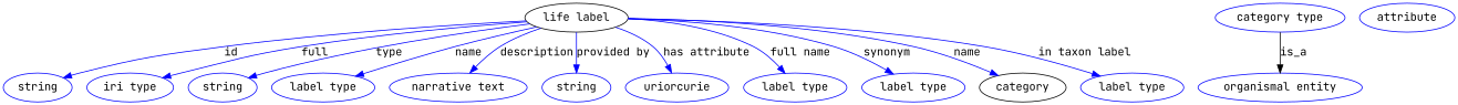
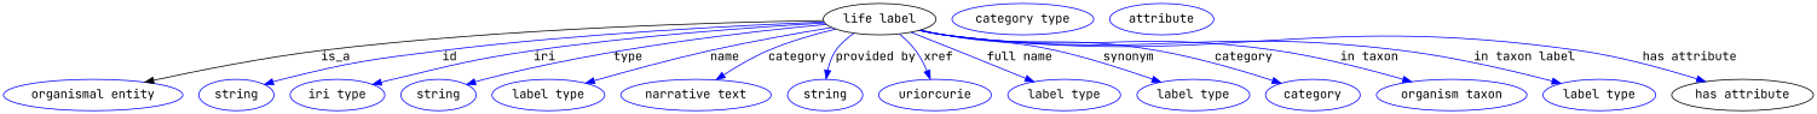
  digraph {
    fontname="JetBrains Mono"
    node [fontname="JetBrains Mono" color=blue]
    edge [fontname="JetBrains Mono" color=blue style=solid]
    n1 [height=0.5 label="life label" width=1.4985 color=""]
    "organismal entity" [height=0.5 width=2.5817]
    n3 [height=0.5 label=string width=1.0652]
    n4 [height=0.5 label="iri type" width=1.2277]
    n5 [height=0.5 label=string width=1.0652]
    n6 [height=0.5 label="label type" width=1.5707]
    n7 [height=0.5 label="narrative text" width=2.0943]
    n8 [height=0.5 label=string width=1.0652]
    n9 [height=0.5 label=uriorcurie width=1.5887]
    n10 [height=0.5 label="label type" width=1.5707]
    n11 [height=0.5 label="label type" width=1.5707]
-   category [height=0.5 width=1.4263 color=""]
+   category [height=0.5 width=1.4263]
+   n13 [height=0.5 label="organism taxon" width=2.3109]
    n14 [height=0.5 label="label type" width=1.5707]
+   "has attribute" [height=0.5 width=1.9859 color=""]
    n16 [height=0.5 label="category type" width=2.0762]
    n17 [height=0.5 label=attribute width=1.4443]
-   n16 -> "organismal entity" [label=is_a color="" style=""]
+   n1 -> "organismal entity" [label=is_a color="" style=""]
    n1 -> n3 [label=id]
-   n1 -> n4 [label=full]
+   n1 -> n4 [label=iri]
    n1 -> n5 [label=type]
    n1 -> n6 [label=name]
-   n1 -> n7 [label=description]
+   n1 -> n7 [label=category]
    n1 -> n8 [label="provided by"]
-   n1 -> n9 [label="has attribute"]
+   n1 -> n9 [label=xref]
    n1 -> n10 [label="full name"]
    n1 -> n11 [label=synonym]
-   n1 -> category [label=name]
+   n1 -> category [label=category]
+   n1 -> n13 [label="in taxon"]
    n1 -> n14 [label="in taxon label"]
+   n1 -> "has attribute" [label="has attribute"]
  }
